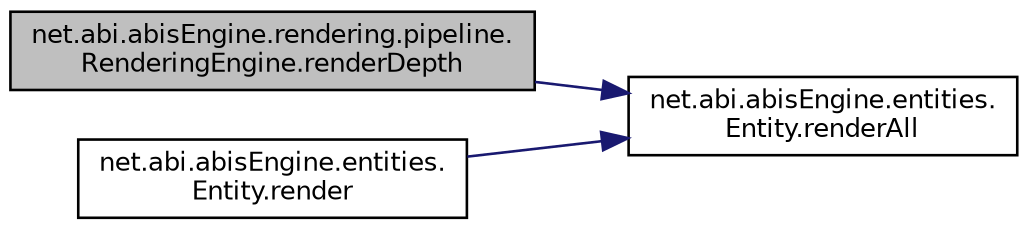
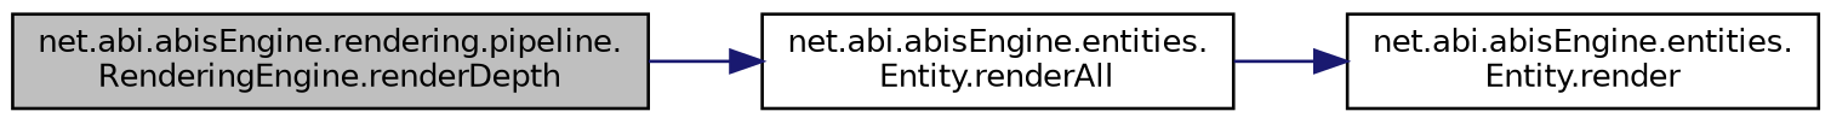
  digraph {
    rankdir=LR
    node [color=black fillcolor=white fontname=Helvetica fontsize=10 shape=record style=filled]
    edge [color=midnightblue fontname=Helvetica fontsize=10 labelfontname=Helvetica labelfontsize=10 style=solid]
    n1 [fillcolor=grey75 fontcolor=black height=0.2 label="net.abi.abisEngine.rendering.pipeline.\lRenderingEngine.renderDepth" width=0.4]
    n2 [height=0.2 label="net.abi.abisEngine.entities.\lEntity.renderAll" width=0.4]
    n3 [height=0.2 label="net.abi.abisEngine.entities.\lEntity.render" width=0.4]
    n1 -> n2
-   n3 -> n2
+   n2 -> n3
  }
